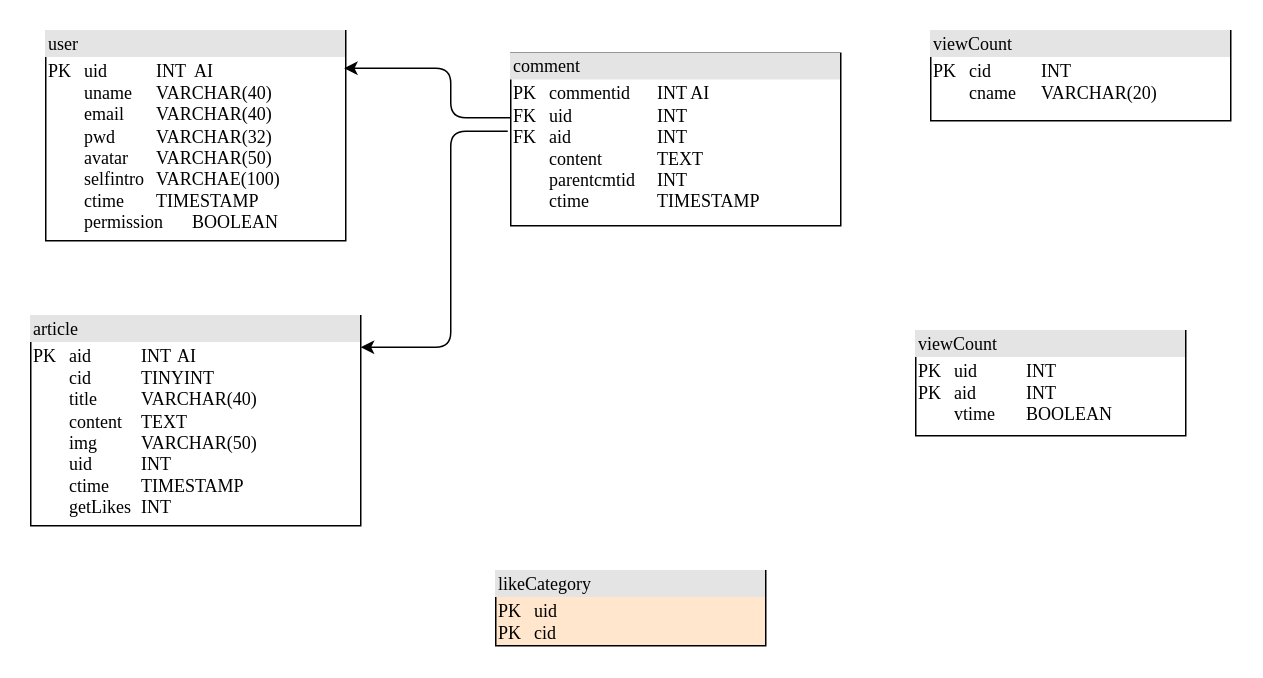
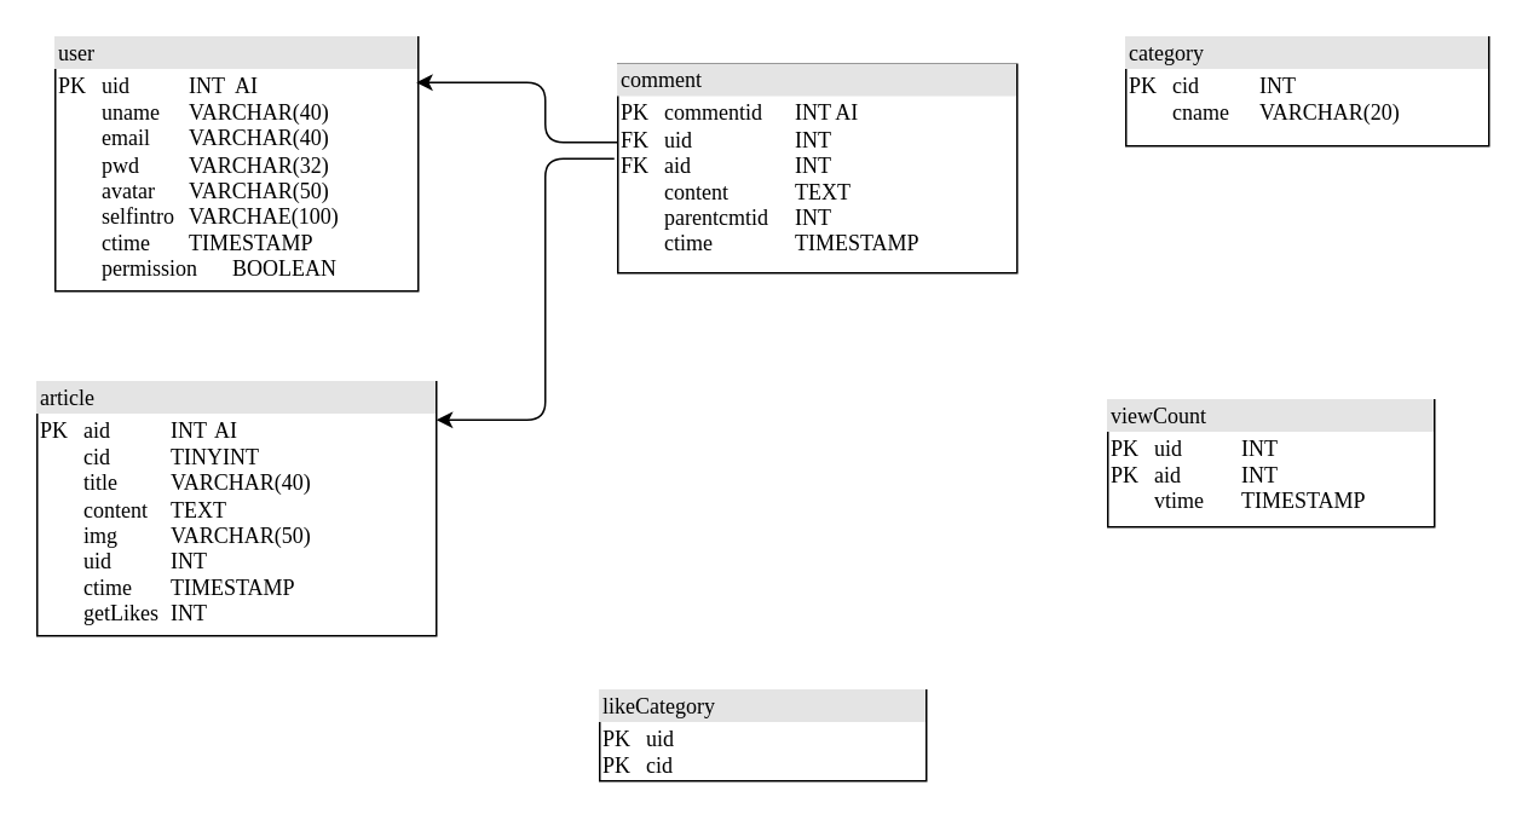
  <mxCell id="0" />
  <mxCell id="1" parent="0" />
  <mxCell id="2" value="&lt;div style=&quot;box-sizing: border-box ; width: 100% ; background: #e4e4e4 ; padding: 2px&quot;&gt;article&lt;/div&gt;&lt;table style=&quot;width: 100% ; font-size: 1em&quot; cellpadding=&quot;2&quot; cellspacing=&quot;0&quot;&gt;&lt;tbody&gt;&lt;tr&gt;&lt;td&gt;PK&lt;span&gt;&#09;&lt;span style=&quot;white-space: pre&quot;&gt;&#09;&lt;/span&gt;&lt;/span&gt;aid&lt;span&gt;&#09;&lt;span style=&quot;white-space: pre&quot;&gt;&#09;&lt;/span&gt;&lt;span style=&quot;white-space: pre&quot;&gt;&#09;&lt;/span&gt;&lt;/span&gt;INT&lt;span style=&quot;white-space: pre&quot;&gt;&#09;&lt;/span&gt;AI&lt;br&gt;&lt;span&gt;&#09;&lt;/span&gt;&lt;span style=&quot;white-space: pre&quot;&gt;&#09;&lt;/span&gt;cid&lt;span style=&quot;white-space: pre&quot;&gt;&#09;&lt;/span&gt;&lt;span style=&quot;white-space: pre&quot;&gt;&#09;&lt;/span&gt;TINYINT&lt;span&gt;&lt;/span&gt;&lt;br&gt;&lt;span&gt;&#09;&lt;/span&gt;&lt;span&gt;&#09;&lt;/span&gt;&lt;span style=&quot;white-space: pre&quot;&gt;&#09;&lt;/span&gt;title&lt;span style=&quot;white-space: pre&quot;&gt;&#09;&lt;/span&gt;&lt;span style=&quot;white-space: pre&quot;&gt;&#09;&lt;/span&gt;VARCHAR(40)&lt;br&gt;&lt;span&gt;&#09;&lt;/span&gt;&lt;span&gt;&#09;&lt;/span&gt;&lt;span style=&quot;white-space: pre&quot;&gt;&#09;&lt;/span&gt;content&lt;span style=&quot;white-space: pre&quot;&gt;&#09;&lt;/span&gt;TEXT&lt;br&gt;&lt;span style=&quot;white-space: pre&quot;&gt;&#09;&lt;/span&gt;img&lt;span style=&quot;white-space: pre&quot;&gt;&#09;&lt;/span&gt;&lt;span style=&quot;white-space: pre&quot;&gt;&#09;&lt;/span&gt;VARCHAR(50)&lt;br&gt;&lt;span&gt;&#09;&lt;/span&gt;&lt;span style=&quot;white-space: pre&quot;&gt;&#09;&lt;/span&gt;uid&lt;span style=&quot;white-space: pre&quot;&gt;&#09;&lt;/span&gt;&lt;span style=&quot;white-space: pre&quot;&gt;&#09;&lt;/span&gt;INT&lt;br&gt;&lt;span&gt;&#09;&lt;/span&gt;&lt;span style=&quot;white-space: pre&quot;&gt;&#09;&lt;/span&gt;ctime&lt;span style=&quot;white-space: pre&quot;&gt;&#09;&lt;/span&gt;TIMESTAMP&lt;br&gt;&lt;span&gt;&#09;&lt;/span&gt;&lt;span&gt;&#09;&lt;/span&gt;&lt;span style=&quot;white-space: pre&quot;&gt;&#09;&lt;/span&gt;getLikes&lt;span style=&quot;white-space: pre&quot;&gt;&#09;&lt;/span&gt;INT&lt;br&gt;&lt;/td&gt;&lt;td&gt;&lt;/td&gt;&lt;/tr&gt;&lt;/tbody&gt;&lt;/table&gt;" style="verticalAlign=top;align=left;overflow=fill;html=1;rounded=0;shadow=0;comic=0;labelBackgroundColor=none;strokeWidth=1;fontFamily=Verdana;fontSize=12" parent="1" vertex="1"><mxGeometry x="20" y="210" width="220" height="140" as="geometry" /></mxCell>
  <mxCell id="3" value="&lt;div style=&quot;box-sizing: border-box ; width: 100% ; background: #e4e4e4 ; padding: 2px&quot;&gt;user&lt;/div&gt;&lt;table style=&quot;width: 100% ; font-size: 1em&quot; cellpadding=&quot;2&quot; cellspacing=&quot;0&quot;&gt;&lt;tbody&gt;&lt;tr&gt;&lt;td&gt;PK&lt;span style=&quot;white-space: pre&quot;&gt;&#09;&lt;/span&gt;uid&lt;span style=&quot;white-space: pre&quot;&gt;&#09;&lt;span style=&quot;white-space: pre&quot;&gt;&#09;&lt;/span&gt;&lt;/span&gt;INT&amp;nbsp; AI&lt;span style=&quot;white-space: pre&quot;&gt;&#09;&lt;/span&gt;&lt;br&gt;&lt;span style=&quot;white-space: pre&quot;&gt;&#09;&lt;/span&gt;uname&lt;span style=&quot;white-space: pre&quot;&gt;&#09;&lt;/span&gt;VARCHAR(40)&lt;br&gt;&lt;span style=&quot;white-space: pre&quot;&gt;&#09;&lt;/span&gt;email&lt;span style=&quot;white-space: pre&quot;&gt;&#09;&lt;/span&gt;VARCHAR(40)&lt;br&gt;&lt;span style=&quot;white-space: pre&quot;&gt;&#09;&lt;/span&gt;pwd&lt;span style=&quot;white-space: pre&quot;&gt;&#09;&lt;/span&gt;&lt;span style=&quot;white-space: pre&quot;&gt;&#09;&lt;/span&gt;VARCHAR(32)&lt;br&gt;&lt;span style=&quot;white-space: pre&quot;&gt;&#09;&lt;/span&gt;avatar&lt;span style=&quot;white-space: pre&quot;&gt;&#09;&lt;/span&gt;VARCHAR(50)&lt;br&gt;&lt;span style=&quot;white-space: pre&quot;&gt;&#09;&lt;/span&gt;selfintro&lt;span style=&quot;white-space: pre&quot;&gt;&#09;&lt;/span&gt;VARCHAE(100)&lt;br&gt;&lt;span style=&quot;white-space: pre&quot;&gt;&#09;&lt;/span&gt;ctime&lt;span style=&quot;white-space: pre&quot;&gt;&#09;&lt;/span&gt;TIMESTAMP&lt;br&gt;&lt;span style=&quot;white-space: pre&quot;&gt;&#09;&lt;/span&gt;permission&lt;span style=&quot;white-space: pre&quot;&gt;&#09;&lt;/span&gt;BOOLEAN&lt;br&gt;&lt;/td&gt;&lt;td&gt;&lt;/td&gt;&lt;/tr&gt;&lt;/tbody&gt;&lt;/table&gt;" style="verticalAlign=top;align=left;overflow=fill;html=1;rounded=0;shadow=0;comic=0;labelBackgroundColor=none;strokeWidth=1;fontFamily=Verdana;fontSize=12" parent="1" vertex="1"><mxGeometry x="30" y="20" width="200" height="140" as="geometry" /></mxCell>
  <mxCell id="4" value="&lt;div style=&quot;box-sizing: border-box ; width: 100% ; background: #e4e4e4 ; padding: 2px&quot;&gt;comment&lt;/div&gt;&lt;table style=&quot;width: 100% ; font-size: 1em&quot; cellpadding=&quot;2&quot; cellspacing=&quot;0&quot;&gt;&lt;tbody&gt;&lt;tr&gt;&lt;td&gt;PK&lt;span style=&quot;white-space: pre&quot;&gt;&#09;&lt;/span&gt;commentid&lt;span style=&quot;white-space: pre&quot;&gt;&#09;&lt;/span&gt;INT AI&lt;br&gt;FK&lt;span style=&quot;white-space: pre&quot;&gt;&#09;&lt;/span&gt;uid&lt;span style=&quot;white-space: pre&quot;&gt;&#09;&lt;/span&gt;&lt;span style=&quot;white-space: pre&quot;&gt;&#09;&lt;/span&gt;&lt;span style=&quot;white-space: pre&quot;&gt;&#09;&lt;/span&gt;INT&lt;br&gt;FK&lt;span style=&quot;white-space: pre&quot;&gt;&#09;&lt;/span&gt;aid&lt;span style=&quot;white-space: pre&quot;&gt;&#09;&lt;/span&gt;&lt;span style=&quot;white-space: pre&quot;&gt;&#09;&lt;/span&gt;&lt;span style=&quot;white-space: pre&quot;&gt;&#09;&lt;/span&gt;INT&lt;br&gt;&lt;span style=&quot;white-space: pre&quot;&gt;&#09;&lt;/span&gt;content&lt;span style=&quot;white-space: pre&quot;&gt;&#09;&lt;/span&gt;&lt;span style=&quot;white-space: pre&quot;&gt;&#09;&lt;/span&gt;TEXT&lt;br&gt;&lt;span style=&quot;white-space: pre&quot;&gt;&#09;&lt;/span&gt;parentcmtid&lt;span style=&quot;white-space: pre&quot;&gt;&#09;&lt;/span&gt;INT&lt;br&gt;&lt;span style=&quot;white-space: pre&quot;&gt;&#09;&lt;/span&gt;ctime&lt;span style=&quot;white-space: pre&quot;&gt;&#09;&lt;/span&gt;&lt;span style=&quot;white-space: pre&quot;&gt;&#09;&lt;/span&gt;TIMESTAMP&lt;br&gt;&lt;/td&gt;&lt;td&gt;&lt;/td&gt;&lt;/tr&gt;&lt;/tbody&gt;&lt;/table&gt;" style="verticalAlign=top;align=left;overflow=fill;html=1;rounded=0;shadow=0;comic=0;labelBackgroundColor=none;strokeWidth=1;fontFamily=Verdana;fontSize=12" parent="1" vertex="1"><mxGeometry x="340" y="35" width="220" height="115" as="geometry" /></mxCell>
  <mxCell id="5" value="" style="endArrow=classic;html=1;entryX=0.994;entryY=0.157;entryDx=0;entryDy=0;entryPerimeter=0;exitX=0;exitY=0.5;exitDx=0;exitDy=0;" parent="1" edge="1"><mxGeometry width="50" height="50" relative="1" as="geometry"><mxPoint x="340" y="78" as="sourcePoint" /><mxPoint x="228.92" y="44.98" as="targetPoint" /><Array as="points"><mxPoint x="300" y="78" /><mxPoint x="300" y="45" /></Array></mxGeometry></mxCell>
  <mxCell id="6" value="" style="endArrow=classic;html=1;" parent="1" edge="1"><mxGeometry width="50" height="50" relative="1" as="geometry"><mxPoint x="338" y="87" as="sourcePoint" /><mxPoint x="240" y="231" as="targetPoint" /><Array as="points"><mxPoint x="300" y="87" /><mxPoint x="300" y="231" /></Array></mxGeometry></mxCell>
- <mxCell id="7" value="&lt;div style=&quot;box-sizing: border-box ; width: 100% ; background: #e4e4e4 ; padding: 2px&quot;&gt;viewCount&lt;/div&gt;&lt;table style=&quot;width: 100% ; font-size: 1em&quot; cellpadding=&quot;2&quot; cellspacing=&quot;0&quot;&gt;&lt;tbody&gt;&lt;tr&gt;&lt;td&gt;PK&lt;span style=&quot;white-space: pre&quot;&gt;&#09;&lt;/span&gt;cid&lt;span style=&quot;white-space: pre&quot;&gt;&#09;&lt;/span&gt;&lt;span style=&quot;white-space: pre&quot;&gt;&#09;&lt;/span&gt;INT&lt;br&gt;&lt;span style=&quot;white-space: pre&quot;&gt;&#09;&lt;/span&gt;cname&lt;span style=&quot;white-space: pre&quot;&gt;&#09;&lt;/span&gt;VARCHAR(20)&lt;br&gt;&lt;br&gt;&lt;/td&gt;&lt;td&gt;&lt;/td&gt;&lt;/tr&gt;&lt;/tbody&gt;&lt;/table&gt;" style="verticalAlign=top;align=left;overflow=fill;html=1;rounded=0;shadow=0;comic=0;labelBackgroundColor=none;strokeWidth=1;fontFamily=Verdana;fontSize=12" parent="1" vertex="1"><mxGeometry x="620" y="20" width="200" height="60" as="geometry" /></mxCell>
- <mxCell id="8" value="&lt;div style=&quot;box-sizing: border-box ; width: 100% ; background: #e4e4e4 ; padding: 2px&quot;&gt;viewCount&lt;/div&gt;&lt;table style=&quot;width: 100% ; font-size: 1em&quot; cellpadding=&quot;2&quot; cellspacing=&quot;0&quot;&gt;&lt;tbody&gt;&lt;tr&gt;&lt;td&gt;PK&lt;span style=&quot;white-space: pre&quot;&gt;&#09;&lt;/span&gt;uid&lt;span style=&quot;white-space: pre&quot;&gt;&#09;&lt;/span&gt;&lt;span style=&quot;white-space: pre&quot;&gt;&#09;&lt;/span&gt;INT&lt;br&gt;PK&lt;span style=&quot;white-space: pre&quot;&gt;&#09;&lt;/span&gt;aid&lt;span style=&quot;white-space: pre&quot;&gt;&#09;&lt;/span&gt;&lt;span style=&quot;white-space: pre&quot;&gt;&#09;&lt;/span&gt;INT&lt;br&gt;&lt;span style=&quot;white-space: pre&quot;&gt;&#09;&lt;/span&gt;vtime&lt;span style=&quot;white-space: pre&quot;&gt;&#09;&lt;/span&gt;BOOLEAN&lt;br&gt;&lt;/td&gt;&lt;td&gt;&lt;/td&gt;&lt;/tr&gt;&lt;/tbody&gt;&lt;/table&gt;" style="verticalAlign=top;align=left;overflow=fill;html=1;rounded=0;shadow=0;comic=0;labelBackgroundColor=none;strokeWidth=1;fontFamily=Verdana;fontSize=12" parent="1" vertex="1"><mxGeometry x="610" y="220" width="180" height="70" as="geometry" /></mxCell>
- <mxCell id="9" value="&lt;div style=&quot;box-sizing: border-box ; width: 100% ; background: #e4e4e4 ; padding: 2px&quot;&gt;likeCategory&lt;/div&gt;&lt;table style=&quot;width: 100% ; font-size: 1em&quot; cellpadding=&quot;2&quot; cellspacing=&quot;0&quot;&gt;&lt;tbody&gt;&lt;tr&gt;&lt;td&gt;PK&lt;span style=&quot;white-space: pre&quot;&gt;&#09;&lt;/span&gt;uid&lt;br&gt;PK&lt;span style=&quot;white-space: pre&quot;&gt;&#09;&lt;/span&gt;cid&lt;br&gt;&lt;/td&gt;&lt;td&gt;&lt;/td&gt;&lt;/tr&gt;&lt;/tbody&gt;&lt;/table&gt;" style="verticalAlign=top;align=left;overflow=fill;html=1;rounded=0;shadow=0;comic=0;labelBackgroundColor=none;strokeWidth=1;fontFamily=Verdana;fontSize=12;fillColor=#ffe6cc;" parent="1" vertex="1"><mxGeometry x="330" y="380" width="180" height="50" as="geometry" /></mxCell>
+ <mxCell id="7" value="&lt;div style=&quot;box-sizing: border-box ; width: 100% ; background: #e4e4e4 ; padding: 2px&quot;&gt;category&lt;/div&gt;&lt;table style=&quot;width: 100% ; font-size: 1em&quot; cellpadding=&quot;2&quot; cellspacing=&quot;0&quot;&gt;&lt;tbody&gt;&lt;tr&gt;&lt;td&gt;PK&lt;span style=&quot;white-space: pre&quot;&gt;&#09;&lt;/span&gt;cid&lt;span style=&quot;white-space: pre&quot;&gt;&#09;&lt;/span&gt;&lt;span style=&quot;white-space: pre&quot;&gt;&#09;&lt;/span&gt;INT&lt;br&gt;&lt;span style=&quot;white-space: pre&quot;&gt;&#09;&lt;/span&gt;cname&lt;span style=&quot;white-space: pre&quot;&gt;&#09;&lt;/span&gt;VARCHAR(20)&lt;br&gt;&lt;br&gt;&lt;/td&gt;&lt;td&gt;&lt;/td&gt;&lt;/tr&gt;&lt;/tbody&gt;&lt;/table&gt;" style="verticalAlign=top;align=left;overflow=fill;html=1;rounded=0;shadow=0;comic=0;labelBackgroundColor=none;strokeWidth=1;fontFamily=Verdana;fontSize=12" parent="1" vertex="1"><mxGeometry x="620" y="20" width="200" height="60" as="geometry" /></mxCell>
+ <mxCell id="8" value="&lt;div style=&quot;box-sizing: border-box ; width: 100% ; background: #e4e4e4 ; padding: 2px&quot;&gt;viewCount&lt;/div&gt;&lt;table style=&quot;width: 100% ; font-size: 1em&quot; cellpadding=&quot;2&quot; cellspacing=&quot;0&quot;&gt;&lt;tbody&gt;&lt;tr&gt;&lt;td&gt;PK&lt;span style=&quot;white-space: pre&quot;&gt;&#09;&lt;/span&gt;uid&lt;span style=&quot;white-space: pre&quot;&gt;&#09;&lt;/span&gt;&lt;span style=&quot;white-space: pre&quot;&gt;&#09;&lt;/span&gt;INT&lt;br&gt;PK&lt;span style=&quot;white-space: pre&quot;&gt;&#09;&lt;/span&gt;aid&lt;span style=&quot;white-space: pre&quot;&gt;&#09;&lt;/span&gt;&lt;span style=&quot;white-space: pre&quot;&gt;&#09;&lt;/span&gt;INT&lt;br&gt;&lt;span style=&quot;white-space: pre&quot;&gt;&#09;&lt;/span&gt;vtime&lt;span style=&quot;white-space: pre&quot;&gt;&#09;&lt;/span&gt;TIMESTAMP&lt;br&gt;&lt;/td&gt;&lt;td&gt;&lt;/td&gt;&lt;/tr&gt;&lt;/tbody&gt;&lt;/table&gt;" style="verticalAlign=top;align=left;overflow=fill;html=1;rounded=0;shadow=0;comic=0;labelBackgroundColor=none;strokeWidth=1;fontFamily=Verdana;fontSize=12" parent="1" vertex="1"><mxGeometry x="610" y="220" width="180" height="70" as="geometry" /></mxCell>
+ <mxCell id="9" value="&lt;div style=&quot;box-sizing: border-box ; width: 100% ; background: #e4e4e4 ; padding: 2px&quot;&gt;likeCategory&lt;/div&gt;&lt;table style=&quot;width: 100% ; font-size: 1em&quot; cellpadding=&quot;2&quot; cellspacing=&quot;0&quot;&gt;&lt;tbody&gt;&lt;tr&gt;&lt;td&gt;PK&lt;span style=&quot;white-space: pre&quot;&gt;&#09;&lt;/span&gt;uid&lt;br&gt;PK&lt;span style=&quot;white-space: pre&quot;&gt;&#09;&lt;/span&gt;cid&lt;br&gt;&lt;/td&gt;&lt;td&gt;&lt;/td&gt;&lt;/tr&gt;&lt;/tbody&gt;&lt;/table&gt;" style="verticalAlign=top;align=left;overflow=fill;html=1;rounded=0;shadow=0;comic=0;labelBackgroundColor=none;strokeWidth=1;fontFamily=Verdana;fontSize=12" parent="1" vertex="1"><mxGeometry x="330" y="380" width="180" height="50" as="geometry" /></mxCell>
